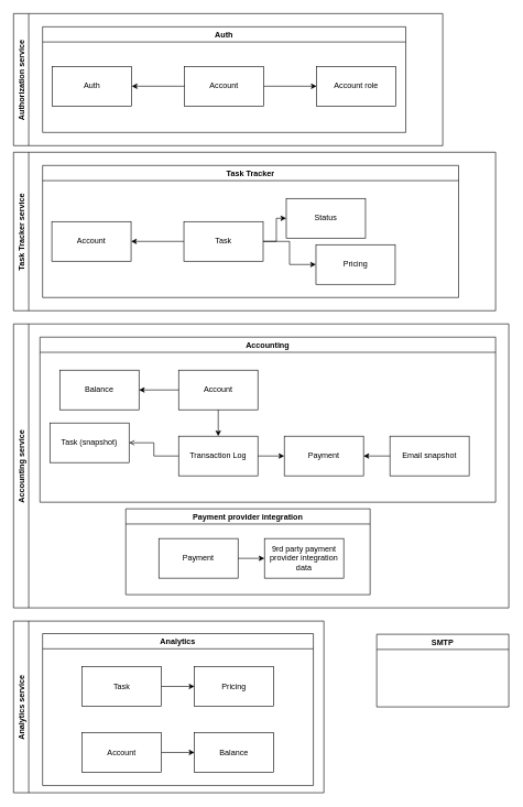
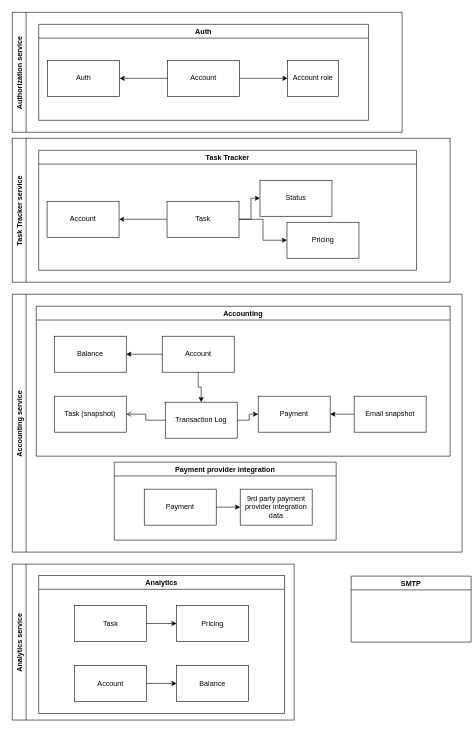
  <mxCell id="0" />
  <mxCell id="1" parent="0" />
- <mxCell id="2" value="SMTP" style="swimlane;" vertex="1" parent="1"><mxGeometry x="570" y="960" width="200" height="110" as="geometry" /></mxCell>
+ <mxCell id="2" value="SMTP" style="swimlane;" vertex="1" parent="1"><mxGeometry x="585" y="960" width="200" height="110" as="geometry" /></mxCell>
  <mxCell id="3" value="Authorization service" style="swimlane;horizontal=0;" vertex="1" parent="1"><mxGeometry x="20" width="650" height="200" as="geometry" y="20" /></mxCell>
  <mxCell id="4" value="Auth" style="swimlane;" vertex="1" parent="3"><mxGeometry x="44" y="20" width="550" height="160" as="geometry" /></mxCell>
  <mxCell id="5" value="Account" style="rounded=0;whiteSpace=wrap;html=1;" vertex="1" parent="4"><mxGeometry x="215" y="60" width="120" height="60" as="geometry" /></mxCell>
  <mxCell id="6" value="Auth" style="rounded=0;whiteSpace=wrap;html=1;" vertex="1" parent="4"><mxGeometry x="15" y="60" width="120" height="60" as="geometry" /></mxCell>
  <mxCell id="7" value="" style="edgeStyle=orthogonalEdgeStyle;rounded=0;orthogonalLoop=1;jettySize=auto;html=1;" edge="1" parent="4" source="5" target="6"><mxGeometry relative="1" as="geometry" /></mxCell>
- <mxCell id="8" value="Account role" style="rounded=0;whiteSpace=wrap;html=1;" vertex="1" parent="4"><mxGeometry x="415" y="60" width="120" height="60" as="geometry" /></mxCell>
+ <mxCell id="8" value="Account role" style="rounded=0;whiteSpace=wrap;html=1;" vertex="1" parent="4"><mxGeometry x="415" y="60" width="85" height="60" as="geometry" /></mxCell>
  <mxCell id="9" value="" style="edgeStyle=orthogonalEdgeStyle;rounded=0;orthogonalLoop=1;jettySize=auto;html=1;" edge="1" parent="4" source="5" target="8"><mxGeometry relative="1" as="geometry" /></mxCell>
  <mxCell id="10" value="Task Tracker service" style="swimlane;horizontal=0;" vertex="1" parent="1"><mxGeometry x="20" y="230" width="730" height="240" as="geometry" /></mxCell>
  <mxCell id="11" value="Task Tracker" style="swimlane;" vertex="1" parent="10"><mxGeometry x="44" y="20" width="630" height="200" as="geometry" /></mxCell>
  <mxCell id="12" value="Task" style="rounded=0;whiteSpace=wrap;html=1;" vertex="1" parent="11"><mxGeometry x="214" y="85" width="120" height="60" as="geometry" /></mxCell>
  <mxCell id="13" value="Pricing" style="rounded=0;whiteSpace=wrap;html=1;" vertex="1" parent="11"><mxGeometry x="414" y="120" width="120" height="60" as="geometry" /></mxCell>
  <mxCell id="14" value="" style="edgeStyle=orthogonalEdgeStyle;rounded=0;orthogonalLoop=1;jettySize=auto;html=1;" edge="1" parent="11" source="12" target="13"><mxGeometry relative="1" as="geometry" /></mxCell>
  <mxCell id="15" value="Status" style="rounded=0;whiteSpace=wrap;html=1;" vertex="1" parent="11"><mxGeometry x="369" y="50" width="120" height="60" as="geometry" /></mxCell>
  <mxCell id="16" value="" style="edgeStyle=orthogonalEdgeStyle;rounded=0;orthogonalLoop=1;jettySize=auto;html=1;" edge="1" parent="11" source="12" target="15"><mxGeometry relative="1" as="geometry" /></mxCell>
  <mxCell id="17" value="Account" style="rounded=0;whiteSpace=wrap;html=1;" vertex="1" parent="11"><mxGeometry x="14" y="85" width="120" height="60" as="geometry" /></mxCell>
  <mxCell id="18" value="" style="edgeStyle=orthogonalEdgeStyle;rounded=0;orthogonalLoop=1;jettySize=auto;html=1;" edge="1" parent="11" source="12" target="17"><mxGeometry relative="1" as="geometry"><mxPoint x="224" y="-5" as="sourcePoint" /><mxPoint x="144" y="-5" as="targetPoint" /></mxGeometry></mxCell>
  <mxCell id="19" value="Accounting service" style="swimlane;horizontal=0;" vertex="1" parent="1"><mxGeometry x="20" y="490" width="750" height="430" as="geometry" /></mxCell>
  <mxCell id="20" value="Accounting" style="swimlane;" vertex="1" parent="19"><mxGeometry x="40" y="20" width="690" height="250" as="geometry" /></mxCell>
- <mxCell id="21" value="Transaction Log" style="rounded=0;whiteSpace=wrap;html=1;" vertex="1" parent="20"><mxGeometry x="210" y="150" width="120" height="60" as="geometry" /></mxCell>
+ <mxCell id="21" value="Transaction Log" style="rounded=0;whiteSpace=wrap;html=1;" vertex="1" parent="20"><mxGeometry x="215" y="160" width="120" height="60" as="geometry" /></mxCell>
  <mxCell id="22" value="Balance" style="rounded=0;whiteSpace=wrap;html=1;" vertex="1" parent="20"><mxGeometry x="30" y="50" width="120" height="60" as="geometry" /></mxCell>
  <mxCell id="23" value="Account" style="rounded=0;whiteSpace=wrap;html=1;" vertex="1" parent="20"><mxGeometry x="210" y="50" width="120" height="60" as="geometry" /></mxCell>
  <mxCell id="24" value="" style="edgeStyle=orthogonalEdgeStyle;rounded=0;orthogonalLoop=1;jettySize=auto;html=1;" edge="1" parent="20" source="23" target="22"><mxGeometry relative="1" as="geometry" /></mxCell>
  <mxCell id="25" value="" style="edgeStyle=orthogonalEdgeStyle;rounded=0;orthogonalLoop=1;jettySize=auto;html=1;" edge="1" parent="20" source="23" target="21"><mxGeometry relative="1" as="geometry"><mxPoint x="240" y="60" as="sourcePoint" /><mxPoint x="150" y="190" as="targetPoint" /></mxGeometry></mxCell>
  <mxCell id="26" value="Payment" style="rounded=0;whiteSpace=wrap;html=1;" vertex="1" parent="20"><mxGeometry x="370" y="150" width="120" height="60" as="geometry" /></mxCell>
  <mxCell id="27" style="edgeStyle=orthogonalEdgeStyle;rounded=0;orthogonalLoop=1;jettySize=auto;html=1;" edge="1" parent="20" source="21" target="26"><mxGeometry relative="1" as="geometry" /></mxCell>
  <mxCell id="28" value="Email snapshot" style="rounded=0;whiteSpace=wrap;html=1;" vertex="1" parent="20"><mxGeometry x="530" y="150" width="120" height="60" as="geometry" /></mxCell>
  <mxCell id="29" value="" style="edgeStyle=orthogonalEdgeStyle;rounded=0;orthogonalLoop=1;jettySize=auto;html=1;" edge="1" parent="20" source="28" target="26"><mxGeometry relative="1" as="geometry"><mxPoint x="390" y="380" as="targetPoint" /></mxGeometry></mxCell>
- <mxCell id="30" value="Task (snapshot)" style="rounded=0;whiteSpace=wrap;html=1;" vertex="1" parent="20"><mxGeometry x="15" y="130" width="120" height="60" as="geometry" /></mxCell>
+ <mxCell id="30" value="Task (snapshot)" style="rounded=0;whiteSpace=wrap;html=1;" vertex="1" parent="20"><mxGeometry x="30" y="150" width="120" height="60" as="geometry" /></mxCell>
  <mxCell id="31" value="" style="edgeStyle=orthogonalEdgeStyle;rounded=0;orthogonalLoop=1;jettySize=auto;html=1;endArrow=open;" edge="1" parent="20" source="21" target="30"><mxGeometry relative="1" as="geometry"><mxPoint x="150" y="80" as="sourcePoint" /><mxPoint x="280" y="160" as="targetPoint" /></mxGeometry></mxCell>
  <mxCell id="32" value="Payment provider integration" style="swimlane;" vertex="1" parent="19"><mxGeometry x="170" y="280" width="370" height="130" as="geometry" /></mxCell>
  <mxCell id="33" value="Payment" style="rounded=0;whiteSpace=wrap;html=1;" vertex="1" parent="32"><mxGeometry x="50" y="45" width="120" height="60" as="geometry" /></mxCell>
  <mxCell id="34" value="9rd party payment provider integration data" style="rounded=0;whiteSpace=wrap;html=1;" vertex="1" parent="32"><mxGeometry x="210" y="45" width="120" height="60" as="geometry" /></mxCell>
  <mxCell id="35" value="" style="edgeStyle=orthogonalEdgeStyle;rounded=0;orthogonalLoop=1;jettySize=auto;html=1;" edge="1" parent="32" source="33" target="34"><mxGeometry relative="1" as="geometry" /></mxCell>
  <mxCell id="36" value="Analytics service" style="swimlane;horizontal=0;" vertex="1" parent="1"><mxGeometry x="20" y="940" width="470" height="260" as="geometry" /></mxCell>
  <mxCell id="37" value="Analytics" style="swimlane;" vertex="1" parent="36"><mxGeometry x="44" y="19" width="410" height="230" as="geometry" /></mxCell>
  <mxCell id="38" value="Account" style="rounded=0;whiteSpace=wrap;html=1;" vertex="1" parent="37"><mxGeometry x="60" y="150" width="120" height="60" as="geometry" /></mxCell>
  <mxCell id="39" value="Balance" style="rounded=0;whiteSpace=wrap;html=1;" vertex="1" parent="37"><mxGeometry x="230" y="150" width="120" height="60" as="geometry" /></mxCell>
  <mxCell id="40" style="edgeStyle=orthogonalEdgeStyle;rounded=0;orthogonalLoop=1;jettySize=auto;html=1;" edge="1" parent="37" source="38" target="39"><mxGeometry relative="1" as="geometry" /></mxCell>
  <mxCell id="41" value="Task" style="rounded=0;whiteSpace=wrap;html=1;" vertex="1" parent="37"><mxGeometry x="60" y="50" width="120" height="60" as="geometry" /></mxCell>
  <mxCell id="42" value="Pricing" style="rounded=0;whiteSpace=wrap;html=1;" vertex="1" parent="37"><mxGeometry x="230" y="50" width="120" height="60" as="geometry" /></mxCell>
  <mxCell id="43" style="edgeStyle=orthogonalEdgeStyle;rounded=0;orthogonalLoop=1;jettySize=auto;html=1;" edge="1" parent="37" source="41" target="42"><mxGeometry relative="1" as="geometry" /></mxCell>
